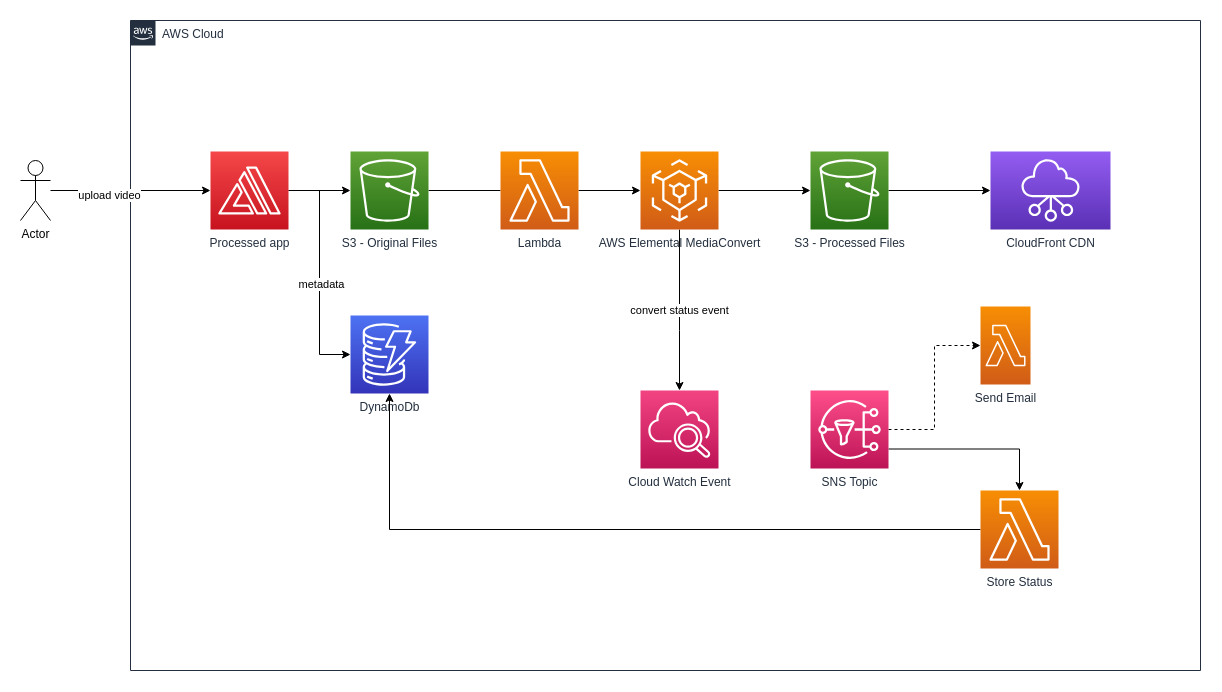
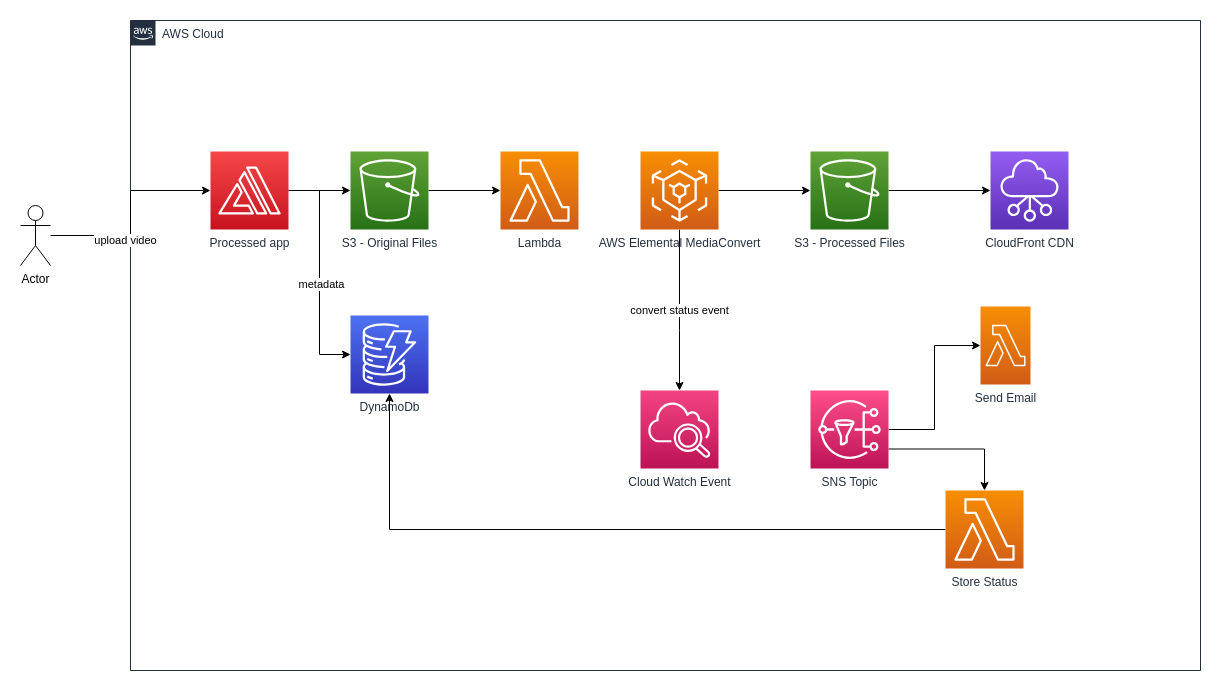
  <mxCell id="0" />
  <mxCell id="1" parent="0" />
  <mxCell id="2" value="AWS Cloud" style="points=[[0,0],[0.25,0],[0.5,0],[0.75,0],[1,0],[1,0.25],[1,0.5],[1,0.75],[1,1],[0.75,1],[0.5,1],[0.25,1],[0,1],[0,0.75],[0,0.5],[0,0.25]];outlineConnect=0;gradientColor=none;html=1;whiteSpace=wrap;fontSize=12;fontStyle=0;shape=mxgraph.aws4.group;grIcon=mxgraph.aws4.group_aws_cloud_alt;strokeColor=#232F3E;fillColor=none;verticalAlign=top;align=left;spacingLeft=30;fontColor=#232F3E;dashed=0;labelBackgroundColor=#ffffff;container=1;pointerEvents=0;collapsible=0;recursiveResize=0;" parent="1" vertex="1"><mxGeometry x="130" y="20" width="1070" height="650" as="geometry" /></mxCell>
- <mxCell id="3" style="edgeStyle=orthogonalEdgeStyle;rounded=0;orthogonalLoop=1;jettySize=auto;html=1;entryX=0;entryY=0.5;entryDx=0;entryDy=0;entryPerimeter=0;endArrow=none;" edge="1" parent="2" source="4" target="11"><mxGeometry relative="1" as="geometry" /></mxCell>
+ <mxCell id="3" style="edgeStyle=orthogonalEdgeStyle;rounded=0;orthogonalLoop=1;jettySize=auto;html=1;entryX=0;entryY=0.5;entryDx=0;entryDy=0;entryPerimeter=0;" edge="1" parent="2" source="4" target="11"><mxGeometry relative="1" as="geometry" /></mxCell>
  <mxCell id="4" value="S3 - Original Files" style="sketch=0;points=[[0,0,0],[0.25,0,0],[0.5,0,0],[0.75,0,0],[1,0,0],[0,1,0],[0.25,1,0],[0.5,1,0],[0.75,1,0],[1,1,0],[0,0.25,0],[0,0.5,0],[0,0.75,0],[1,0.25,0],[1,0.5,0],[1,0.75,0]];outlineConnect=0;fontColor=#232F3E;gradientColor=#60A337;gradientDirection=north;fillColor=#277116;strokeColor=#ffffff;dashed=0;verticalLabelPosition=bottom;verticalAlign=top;align=center;html=1;fontSize=12;fontStyle=0;aspect=fixed;shape=mxgraph.aws4.resourceIcon;resIcon=mxgraph.aws4.s3;" vertex="1" parent="2"><mxGeometry x="220" y="131" width="78" height="78" as="geometry" /></mxCell>
  <mxCell id="5" style="edgeStyle=orthogonalEdgeStyle;rounded=0;orthogonalLoop=1;jettySize=auto;html=1;entryX=0;entryY=0.5;entryDx=0;entryDy=0;entryPerimeter=0;" edge="1" parent="2" source="8" target="4"><mxGeometry relative="1" as="geometry" /></mxCell>
  <mxCell id="6" style="edgeStyle=orthogonalEdgeStyle;rounded=0;orthogonalLoop=1;jettySize=auto;html=1;entryX=0;entryY=0.5;entryDx=0;entryDy=0;entryPerimeter=0;" edge="1" parent="2" source="8" target="19"><mxGeometry relative="1" as="geometry" /></mxCell>
  <mxCell id="7" value="metadata" style="edgeLabel;html=1;align=center;verticalAlign=middle;resizable=0;points=[];" vertex="1" connectable="0" parent="6"><mxGeometry x="0.097" y="1" relative="1" as="geometry"><mxPoint as="offset" /></mxGeometry></mxCell>
  <mxCell id="8" value="Processed app" style="sketch=0;points=[[0,0,0],[0.25,0,0],[0.5,0,0],[0.75,0,0],[1,0,0],[0,1,0],[0.25,1,0],[0.5,1,0],[0.75,1,0],[1,1,0],[0,0.25,0],[0,0.5,0],[0,0.75,0],[1,0.25,0],[1,0.5,0],[1,0.75,0]];outlineConnect=0;fontColor=#232F3E;gradientColor=#F54749;gradientDirection=north;fillColor=#C7131F;strokeColor=#ffffff;dashed=0;verticalLabelPosition=bottom;verticalAlign=top;align=center;html=1;fontSize=12;fontStyle=0;aspect=fixed;shape=mxgraph.aws4.resourceIcon;resIcon=mxgraph.aws4.amplify;" vertex="1" parent="2"><mxGeometry x="80" y="131" width="78" height="78" as="geometry" /></mxCell>
- <mxCell id="9" value="CloudFront CDN" style="sketch=0;points=[[0,0,0],[0.25,0,0],[0.5,0,0],[0.75,0,0],[1,0,0],[0,1,0],[0.25,1,0],[0.5,1,0],[0.75,1,0],[1,1,0],[0,0.25,0],[0,0.5,0],[0,0.75,0],[1,0.25,0],[1,0.5,0],[1,0.75,0]];outlineConnect=0;fontColor=#232F3E;gradientColor=#945DF2;gradientDirection=north;fillColor=#5A30B5;strokeColor=#ffffff;dashed=0;verticalLabelPosition=bottom;verticalAlign=top;align=center;html=1;fontSize=12;fontStyle=0;aspect=fixed;shape=mxgraph.aws4.resourceIcon;resIcon=mxgraph.aws4.networking_and_content_delivery;" vertex="1" parent="2"><mxGeometry x="860" y="131" width="120" height="78" as="geometry" /></mxCell>
- <mxCell id="10" style="edgeStyle=orthogonalEdgeStyle;rounded=0;orthogonalLoop=1;jettySize=auto;html=1;entryX=0;entryY=0.5;entryDx=0;entryDy=0;entryPerimeter=0;" edge="1" parent="2" source="11" target="14"><mxGeometry relative="1" as="geometry" /></mxCell>
+ <mxCell id="9" value="CloudFront CDN" style="sketch=0;points=[[0,0,0],[0.25,0,0],[0.5,0,0],[0.75,0,0],[1,0,0],[0,1,0],[0.25,1,0],[0.5,1,0],[0.75,1,0],[1,1,0],[0,0.25,0],[0,0.5,0],[0,0.75,0],[1,0.25,0],[1,0.5,0],[1,0.75,0]];outlineConnect=0;fontColor=#232F3E;gradientColor=#945DF2;gradientDirection=north;fillColor=#5A30B5;strokeColor=#ffffff;dashed=0;verticalLabelPosition=bottom;verticalAlign=top;align=center;html=1;fontSize=12;fontStyle=0;aspect=fixed;shape=mxgraph.aws4.resourceIcon;resIcon=mxgraph.aws4.networking_and_content_delivery;" vertex="1" parent="2"><mxGeometry x="860" y="131" width="78" height="78" as="geometry" /></mxCell>
  <mxCell id="11" value="Lambda" style="sketch=0;points=[[0,0,0],[0.25,0,0],[0.5,0,0],[0.75,0,0],[1,0,0],[0,1,0],[0.25,1,0],[0.5,1,0],[0.75,1,0],[1,1,0],[0,0.25,0],[0,0.5,0],[0,0.75,0],[1,0.25,0],[1,0.5,0],[1,0.75,0]];outlineConnect=0;fontColor=#232F3E;gradientColor=#F78E04;gradientDirection=north;fillColor=#D05C17;strokeColor=#ffffff;dashed=0;verticalLabelPosition=bottom;verticalAlign=top;align=center;html=1;fontSize=12;fontStyle=0;aspect=fixed;shape=mxgraph.aws4.resourceIcon;resIcon=mxgraph.aws4.lambda;" vertex="1" parent="2"><mxGeometry x="370" y="131" width="78" height="78" as="geometry" /></mxCell>
  <mxCell id="12" style="edgeStyle=orthogonalEdgeStyle;rounded=0;orthogonalLoop=1;jettySize=auto;html=1;" edge="1" parent="2" source="14" target="16"><mxGeometry relative="1" as="geometry" /></mxCell>
  <mxCell id="13" value="convert status event" style="edgeStyle=orthogonalEdgeStyle;rounded=0;orthogonalLoop=1;jettySize=auto;html=1;entryX=0.5;entryY=0;entryDx=0;entryDy=0;entryPerimeter=0;" edge="1" parent="2" source="14" target="17"><mxGeometry relative="1" as="geometry"><Array as="points"><mxPoint x="549" y="310" /></Array></mxGeometry></mxCell>
  <mxCell id="14" value="AWS Elemental MediaConvert" style="sketch=0;points=[[0,0,0],[0.25,0,0],[0.5,0,0],[0.75,0,0],[1,0,0],[0,1,0],[0.25,1,0],[0.5,1,0],[0.75,1,0],[1,1,0],[0,0.25,0],[0,0.5,0],[0,0.75,0],[1,0.25,0],[1,0.5,0],[1,0.75,0]];outlineConnect=0;fontColor=#232F3E;gradientColor=#F78E04;gradientDirection=north;fillColor=#D05C17;strokeColor=#ffffff;dashed=0;verticalLabelPosition=bottom;verticalAlign=top;align=center;html=1;fontSize=12;fontStyle=0;aspect=fixed;shape=mxgraph.aws4.resourceIcon;resIcon=mxgraph.aws4.elemental_mediaconvert;" vertex="1" parent="2"><mxGeometry x="510" y="131" width="78" height="78" as="geometry" /></mxCell>
  <mxCell id="15" style="edgeStyle=orthogonalEdgeStyle;rounded=0;orthogonalLoop=1;jettySize=auto;html=1;entryX=0;entryY=0.5;entryDx=0;entryDy=0;entryPerimeter=0;" edge="1" parent="2" source="16" target="9"><mxGeometry relative="1" as="geometry" /></mxCell>
  <mxCell id="16" value="S3 - Processed Files" style="sketch=0;points=[[0,0,0],[0.25,0,0],[0.5,0,0],[0.75,0,0],[1,0,0],[0,1,0],[0.25,1,0],[0.5,1,0],[0.75,1,0],[1,1,0],[0,0.25,0],[0,0.5,0],[0,0.75,0],[1,0.25,0],[1,0.5,0],[1,0.75,0]];outlineConnect=0;fontColor=#232F3E;gradientColor=#60A337;gradientDirection=north;fillColor=#277116;strokeColor=#ffffff;dashed=0;verticalLabelPosition=bottom;verticalAlign=top;align=center;html=1;fontSize=12;fontStyle=0;aspect=fixed;shape=mxgraph.aws4.resourceIcon;resIcon=mxgraph.aws4.s3;" vertex="1" parent="2"><mxGeometry x="680" y="131" width="78" height="78" as="geometry" /></mxCell>
  <mxCell id="17" value="Cloud Watch Event" style="sketch=0;points=[[0,0,0],[0.25,0,0],[0.5,0,0],[0.75,0,0],[1,0,0],[0,1,0],[0.25,1,0],[0.5,1,0],[0.75,1,0],[1,1,0],[0,0.25,0],[0,0.5,0],[0,0.75,0],[1,0.25,0],[1,0.5,0],[1,0.75,0]];points=[[0,0,0],[0.25,0,0],[0.5,0,0],[0.75,0,0],[1,0,0],[0,1,0],[0.25,1,0],[0.5,1,0],[0.75,1,0],[1,1,0],[0,0.25,0],[0,0.5,0],[0,0.75,0],[1,0.25,0],[1,0.5,0],[1,0.75,0]];outlineConnect=0;fontColor=#232F3E;gradientColor=#F34482;gradientDirection=north;fillColor=#BC1356;strokeColor=#ffffff;dashed=0;verticalLabelPosition=bottom;verticalAlign=top;align=center;html=1;fontSize=12;fontStyle=0;aspect=fixed;shape=mxgraph.aws4.resourceIcon;resIcon=mxgraph.aws4.cloudwatch_2;" vertex="1" parent="2"><mxGeometry x="510" y="370" width="78" height="78" as="geometry" /></mxCell>
  <mxCell id="18" value="Send Email" style="sketch=0;points=[[0,0,0],[0.25,0,0],[0.5,0,0],[0.75,0,0],[1,0,0],[0,1,0],[0.25,1,0],[0.5,1,0],[0.75,1,0],[1,1,0],[0,0.25,0],[0,0.5,0],[0,0.75,0],[1,0.25,0],[1,0.5,0],[1,0.75,0]];outlineConnect=0;fontColor=#232F3E;gradientColor=#F78E04;gradientDirection=north;fillColor=#D05C17;strokeColor=#ffffff;dashed=0;verticalLabelPosition=bottom;verticalAlign=top;align=center;html=1;fontSize=12;fontStyle=0;aspect=fixed;shape=mxgraph.aws4.resourceIcon;resIcon=mxgraph.aws4.lambda;" vertex="1" parent="2"><mxGeometry x="850" y="286" width="50" height="78" as="geometry" /></mxCell>
  <mxCell id="19" value="DynamoDb" style="sketch=0;points=[[0,0,0],[0.25,0,0],[0.5,0,0],[0.75,0,0],[1,0,0],[0,1,0],[0.25,1,0],[0.5,1,0],[0.75,1,0],[1,1,0],[0,0.25,0],[0,0.5,0],[0,0.75,0],[1,0.25,0],[1,0.5,0],[1,0.75,0]];outlineConnect=0;fontColor=#232F3E;gradientColor=#4D72F3;gradientDirection=north;fillColor=#3334B9;strokeColor=#ffffff;dashed=0;verticalLabelPosition=bottom;verticalAlign=top;align=center;html=1;fontSize=12;fontStyle=0;aspect=fixed;shape=mxgraph.aws4.resourceIcon;resIcon=mxgraph.aws4.dynamodb;" vertex="1" parent="2"><mxGeometry x="220" y="295" width="78" height="78" as="geometry" /></mxCell>
- <mxCell id="20" style="edgeStyle=orthogonalEdgeStyle;rounded=0;orthogonalLoop=1;jettySize=auto;html=1;entryX=0;entryY=0.5;entryDx=0;entryDy=0;entryPerimeter=0;dashed=1;" edge="1" parent="2" source="22" target="18"><mxGeometry relative="1" as="geometry" /></mxCell>
+ <mxCell id="20" style="edgeStyle=orthogonalEdgeStyle;rounded=0;orthogonalLoop=1;jettySize=auto;html=1;entryX=0;entryY=0.5;entryDx=0;entryDy=0;entryPerimeter=0;" edge="1" parent="2" source="22" target="18"><mxGeometry relative="1" as="geometry" /></mxCell>
  <mxCell id="21" style="edgeStyle=orthogonalEdgeStyle;rounded=0;orthogonalLoop=1;jettySize=auto;html=1;exitX=1;exitY=0.75;exitDx=0;exitDy=0;exitPerimeter=0;entryX=0.5;entryY=0;entryDx=0;entryDy=0;entryPerimeter=0;" edge="1" parent="2" source="22" target="24"><mxGeometry relative="1" as="geometry" /></mxCell>
  <mxCell id="22" value="SNS Topic" style="sketch=0;points=[[0,0,0],[0.25,0,0],[0.5,0,0],[0.75,0,0],[1,0,0],[0,1,0],[0.25,1,0],[0.5,1,0],[0.75,1,0],[1,1,0],[0,0.25,0],[0,0.5,0],[0,0.75,0],[1,0.25,0],[1,0.5,0],[1,0.75,0]];outlineConnect=0;fontColor=#232F3E;gradientColor=#FF4F8B;gradientDirection=north;fillColor=#BC1356;strokeColor=#ffffff;dashed=0;verticalLabelPosition=bottom;verticalAlign=top;align=center;html=1;fontSize=12;fontStyle=0;aspect=fixed;shape=mxgraph.aws4.resourceIcon;resIcon=mxgraph.aws4.sns;" vertex="1" parent="2"><mxGeometry x="680" y="370" width="78" height="78" as="geometry" /></mxCell>
  <mxCell id="23" style="edgeStyle=orthogonalEdgeStyle;rounded=0;orthogonalLoop=1;jettySize=auto;html=1;" edge="1" parent="2" source="24" target="19"><mxGeometry relative="1" as="geometry" /></mxCell>
- <mxCell id="24" value="Store Status" style="sketch=0;points=[[0,0,0],[0.25,0,0],[0.5,0,0],[0.75,0,0],[1,0,0],[0,1,0],[0.25,1,0],[0.5,1,0],[0.75,1,0],[1,1,0],[0,0.25,0],[0,0.5,0],[0,0.75,0],[1,0.25,0],[1,0.5,0],[1,0.75,0]];outlineConnect=0;fontColor=#232F3E;gradientColor=#F78E04;gradientDirection=north;fillColor=#D05C17;strokeColor=#ffffff;dashed=0;verticalLabelPosition=bottom;verticalAlign=top;align=center;html=1;fontSize=12;fontStyle=0;aspect=fixed;shape=mxgraph.aws4.resourceIcon;resIcon=mxgraph.aws4.lambda;" vertex="1" parent="2"><mxGeometry x="850" y="470" width="78" height="78" as="geometry" /></mxCell>
+ <mxCell id="24" value="Store Status" style="sketch=0;points=[[0,0,0],[0.25,0,0],[0.5,0,0],[0.75,0,0],[1,0,0],[0,1,0],[0.25,1,0],[0.5,1,0],[0.75,1,0],[1,1,0],[0,0.25,0],[0,0.5,0],[0,0.75,0],[1,0.25,0],[1,0.5,0],[1,0.75,0]];outlineConnect=0;fontColor=#232F3E;gradientColor=#F78E04;gradientDirection=north;fillColor=#D05C17;strokeColor=#ffffff;dashed=0;verticalLabelPosition=bottom;verticalAlign=top;align=center;html=1;fontSize=12;fontStyle=0;aspect=fixed;shape=mxgraph.aws4.resourceIcon;resIcon=mxgraph.aws4.lambda;" vertex="1" parent="2"><mxGeometry x="815" y="470" width="78" height="78" as="geometry" /></mxCell>
  <mxCell id="25" style="edgeStyle=orthogonalEdgeStyle;rounded=0;orthogonalLoop=1;jettySize=auto;html=1;entryX=0;entryY=0.5;entryDx=0;entryDy=0;entryPerimeter=0;" edge="1" parent="1" source="27" target="8"><mxGeometry relative="1" as="geometry" /></mxCell>
  <mxCell id="26" value="upload video" style="edgeLabel;html=1;align=center;verticalAlign=middle;resizable=0;points=[];" vertex="1" connectable="0" parent="25"><mxGeometry x="-0.275" y="-4" relative="1" as="geometry"><mxPoint as="offset" /></mxGeometry></mxCell>
- <mxCell id="27" value="Actor" style="shape=umlActor;verticalLabelPosition=bottom;verticalAlign=top;html=1;outlineConnect=0;" vertex="1" parent="1"><mxGeometry x="20" y="160" width="30" height="60" as="geometry" /></mxCell>
+ <mxCell id="27" value="Actor" style="shape=umlActor;verticalLabelPosition=bottom;verticalAlign=top;html=1;outlineConnect=0;" vertex="1" parent="1"><mxGeometry x="20" y="205" width="30" height="60" as="geometry" /></mxCell>
